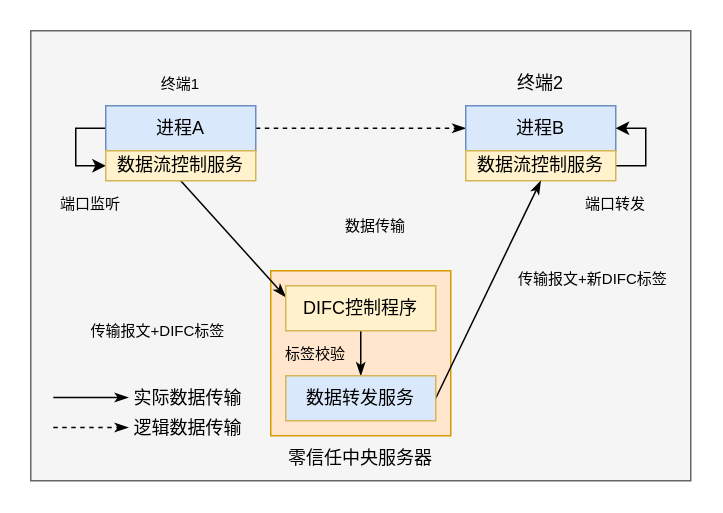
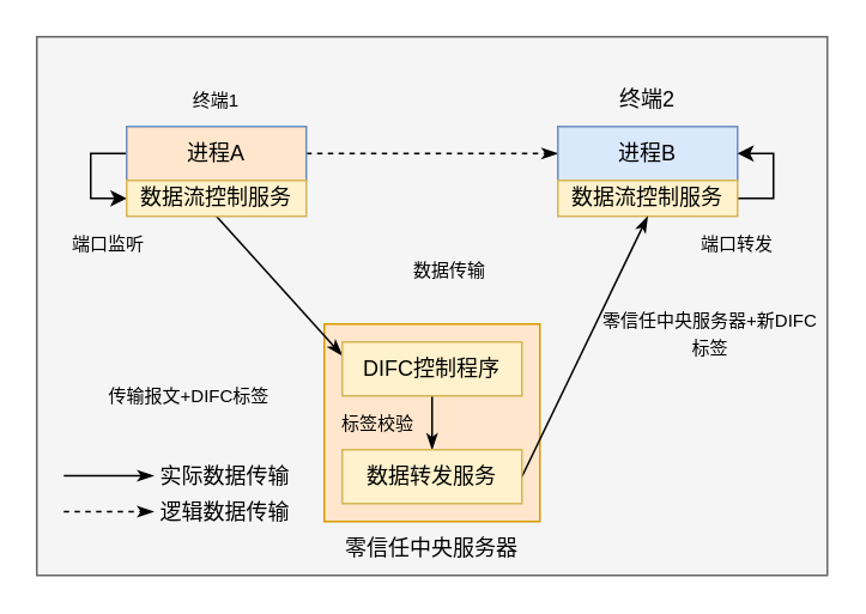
  <mxCell id="0" />
  <mxCell id="1" parent="0" />
  <mxCell id="2" value="" style="rounded=0;whiteSpace=wrap;html=1;fillColor=#f5f5f5;fontColor=#333333;strokeColor=#666666;" vertex="1" parent="1"><mxGeometry x="20" y="20" width="440" height="300" as="geometry" /></mxCell>
  <mxCell id="3" value="" style="rounded=0;whiteSpace=wrap;html=1;fillColor=#ffe6cc;strokeColor=#d79b00;" vertex="1" parent="1"><mxGeometry x="180" y="180" width="120" height="110" as="geometry" /></mxCell>
  <mxCell id="4" style="edgeStyle=orthogonalEdgeStyle;rounded=0;orthogonalLoop=1;jettySize=auto;html=1;exitX=1;exitY=0.5;exitDx=0;exitDy=0;entryX=0;entryY=0.5;entryDx=0;entryDy=0;dashed=1;endArrow=classicThin;endFill=1;" edge="1" parent="1" source="6" target="9"><mxGeometry relative="1" as="geometry" /></mxCell>
  <mxCell id="5" style="edgeStyle=elbowEdgeStyle;rounded=0;orthogonalLoop=1;jettySize=auto;html=1;exitX=0;exitY=0.5;exitDx=0;exitDy=0;entryX=0;entryY=0.5;entryDx=0;entryDy=0;" edge="1" parent="1" source="6" target="8"><mxGeometry relative="1" as="geometry"><Array as="points"><mxPoint x="50" y="100" /></Array></mxGeometry></mxCell>
- <mxCell id="6" value="进程A" style="rounded=0;whiteSpace=wrap;html=1;fillColor=#dae8fc;strokeColor=#6c8ebf;" vertex="1" parent="1"><mxGeometry x="70" y="70" width="100" height="30" as="geometry" /></mxCell>
+ <mxCell id="6" value="进程A" style="rounded=0;whiteSpace=wrap;html=1;fillColor=#ffe6cc;strokeColor=#6c8ebf;" vertex="1" parent="1"><mxGeometry x="70" y="70" width="100" height="30" as="geometry" /></mxCell>
  <mxCell id="7" style="rounded=0;orthogonalLoop=1;jettySize=auto;html=1;exitX=0.5;exitY=1;exitDx=0;exitDy=0;entryX=0;entryY=0.25;entryDx=0;entryDy=0;endArrow=classicThin;endFill=1;" edge="1" parent="1" source="8" target="18"><mxGeometry relative="1" as="geometry" /></mxCell>
  <mxCell id="8" value="数据流控制服务" style="rounded=0;whiteSpace=wrap;html=1;fillColor=#fff2cc;strokeColor=#d6b656;" vertex="1" parent="1"><mxGeometry x="70" y="100" width="100" height="20" as="geometry" /></mxCell>
  <mxCell id="9" value="进程B" style="rounded=0;whiteSpace=wrap;html=1;fillColor=#dae8fc;strokeColor=#6c8ebf;" vertex="1" parent="1"><mxGeometry x="310" y="70" width="100" height="30" as="geometry" /></mxCell>
  <mxCell id="10" style="edgeStyle=elbowEdgeStyle;rounded=0;orthogonalLoop=1;jettySize=auto;html=1;exitX=1;exitY=0.5;exitDx=0;exitDy=0;entryX=1;entryY=0.5;entryDx=0;entryDy=0;" edge="1" parent="1" source="11" target="9"><mxGeometry relative="1" as="geometry"><Array as="points"><mxPoint x="430" y="100" /></Array></mxGeometry></mxCell>
  <mxCell id="11" value="数据流控制服务" style="rounded=0;whiteSpace=wrap;html=1;fillColor=#fff2cc;strokeColor=#d6b656;" vertex="1" parent="1"><mxGeometry x="310" y="100" width="100" height="20" as="geometry" /></mxCell>
  <mxCell id="12" value="&lt;span style=&quot;font-size: 10px;&quot;&gt;传输报文+DIFC标签&lt;/span&gt;" style="text;html=1;strokeColor=none;fillColor=none;align=center;verticalAlign=middle;whiteSpace=wrap;rounded=0;" vertex="1" parent="1"><mxGeometry x="45" y="205" width="120" height="30" as="geometry" /></mxCell>
- <mxCell id="13" value="&lt;span style=&quot;font-size: 10px;&quot;&gt;传输报文+新DIFC标签&lt;/span&gt;" style="text;html=1;strokeColor=none;fillColor=none;align=center;verticalAlign=middle;whiteSpace=wrap;rounded=0;" vertex="1" parent="1"><mxGeometry x="330" y="170" width="130" height="30" as="geometry" /></mxCell>
+ <mxCell id="13" value="&lt;span style=&quot;font-size: 10px;&quot;&gt;零信任中央服务器+新DIFC标签&lt;/span&gt;" style="text;html=1;strokeColor=none;fillColor=none;align=center;verticalAlign=middle;whiteSpace=wrap;rounded=0;" vertex="1" parent="1"><mxGeometry x="330" y="170" width="130" height="30" as="geometry" /></mxCell>
  <mxCell id="14" value="&lt;font style=&quot;font-size: 10px;&quot;&gt;数据传输&lt;/font&gt;" style="text;html=1;strokeColor=none;fillColor=none;align=center;verticalAlign=middle;whiteSpace=wrap;rounded=0;" vertex="1" parent="1"><mxGeometry x="220" y="135" width="60" height="30" as="geometry" /></mxCell>
  <mxCell id="15" value="&lt;font style=&quot;font-size: 10px;&quot;&gt;终端1&lt;/font&gt;" style="text;html=1;strokeColor=none;fillColor=none;align=center;verticalAlign=middle;whiteSpace=wrap;rounded=0;" vertex="1" parent="1"><mxGeometry x="90" y="40" width="60" height="30" as="geometry" /></mxCell>
  <mxCell id="16" value="终端2" style="text;html=1;strokeColor=none;fillColor=none;align=center;verticalAlign=middle;whiteSpace=wrap;rounded=0;" vertex="1" parent="1"><mxGeometry x="330" y="40" width="60" height="30" as="geometry" /></mxCell>
  <mxCell id="17" style="edgeStyle=orthogonalEdgeStyle;rounded=0;orthogonalLoop=1;jettySize=auto;html=1;exitX=0.5;exitY=1;exitDx=0;exitDy=0;entryX=0.5;entryY=0;entryDx=0;entryDy=0;endArrow=classicThin;endFill=1;" edge="1" parent="1" source="18" target="20"><mxGeometry relative="1" as="geometry" /></mxCell>
  <mxCell id="18" value="DIFC控制程序" style="rounded=0;whiteSpace=wrap;html=1;fillColor=#fff2cc;strokeColor=#d6b656;" vertex="1" parent="1"><mxGeometry x="190" y="190" width="100" height="30" as="geometry" /></mxCell>
  <mxCell id="19" style="rounded=0;orthogonalLoop=1;jettySize=auto;html=1;exitX=1;exitY=0.5;exitDx=0;exitDy=0;entryX=0.5;entryY=1;entryDx=0;entryDy=0;endArrow=classicThin;endFill=1;" edge="1" parent="1" source="20" target="11"><mxGeometry relative="1" as="geometry" /></mxCell>
- <mxCell id="20" value="数据转发服务" style="rounded=0;whiteSpace=wrap;html=1;fillColor=#dae8fc;strokeColor=#d6b656;" vertex="1" parent="1"><mxGeometry x="190" y="250" width="100" height="30" as="geometry" /></mxCell>
+ <mxCell id="20" value="数据转发服务" style="rounded=0;whiteSpace=wrap;html=1;fillColor=#fff2cc;strokeColor=#d6b656;" vertex="1" parent="1"><mxGeometry x="190" y="250" width="100" height="30" as="geometry" /></mxCell>
  <mxCell id="21" value="&lt;font style=&quot;font-size: 10px;&quot;&gt;标签校验&lt;/font&gt;" style="text;html=1;strokeColor=none;fillColor=none;align=center;verticalAlign=middle;whiteSpace=wrap;rounded=0;" vertex="1" parent="1"><mxGeometry x="180" y="220" width="60" height="30" as="geometry" /></mxCell>
  <mxCell id="22" value="" style="endArrow=classicThin;html=1;rounded=0;endFill=1;" edge="1" parent="1"><mxGeometry width="50" height="50" relative="1" as="geometry"><mxPoint x="35" y="264.5" as="sourcePoint" /><mxPoint x="85" y="264.5" as="targetPoint" /></mxGeometry></mxCell>
  <mxCell id="23" value="实际数据传输" style="text;html=1;strokeColor=none;fillColor=none;align=center;verticalAlign=middle;whiteSpace=wrap;rounded=0;" vertex="1" parent="1"><mxGeometry x="60" y="250" width="130" height="30" as="geometry" /></mxCell>
  <mxCell id="24" value="逻辑数据传输" style="text;html=1;strokeColor=none;fillColor=none;align=center;verticalAlign=middle;whiteSpace=wrap;rounded=0;" vertex="1" parent="1"><mxGeometry x="60" y="270" width="130" height="30" as="geometry" /></mxCell>
  <mxCell id="25" value="" style="endArrow=classicThin;html=1;rounded=0;endFill=1;dashed=1;" edge="1" parent="1"><mxGeometry width="50" height="50" relative="1" as="geometry"><mxPoint x="35" y="284.5" as="sourcePoint" /><mxPoint x="85" y="284.5" as="targetPoint" /></mxGeometry></mxCell>
  <mxCell id="26" value="零信任中央服务器" style="text;html=1;strokeColor=none;fillColor=none;align=center;verticalAlign=middle;whiteSpace=wrap;rounded=0;" vertex="1" parent="1"><mxGeometry x="180" y="290" width="120" height="30" as="geometry" /></mxCell>
  <mxCell id="27" value="&lt;font style=&quot;font-size: 10px;&quot;&gt;端口监听&lt;/font&gt;" style="text;html=1;strokeColor=none;fillColor=none;align=center;verticalAlign=middle;whiteSpace=wrap;rounded=0;" vertex="1" parent="1"><mxGeometry x="30" y="120" width="60" height="30" as="geometry" /></mxCell>
  <mxCell id="28" value="&lt;span style=&quot;font-size: 10px;&quot;&gt;端口转发&lt;/span&gt;" style="text;html=1;strokeColor=none;fillColor=none;align=center;verticalAlign=middle;whiteSpace=wrap;rounded=0;" vertex="1" parent="1"><mxGeometry x="380" y="120" width="60" height="30" as="geometry" /></mxCell>
